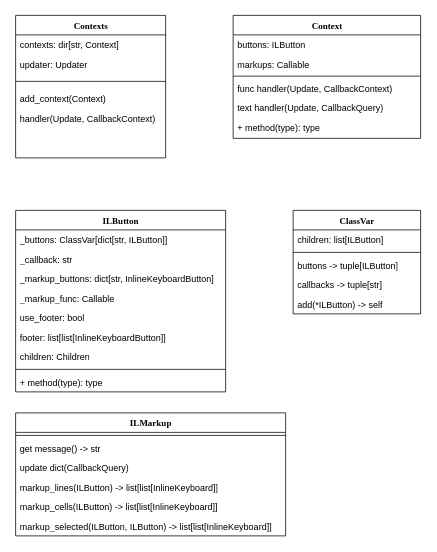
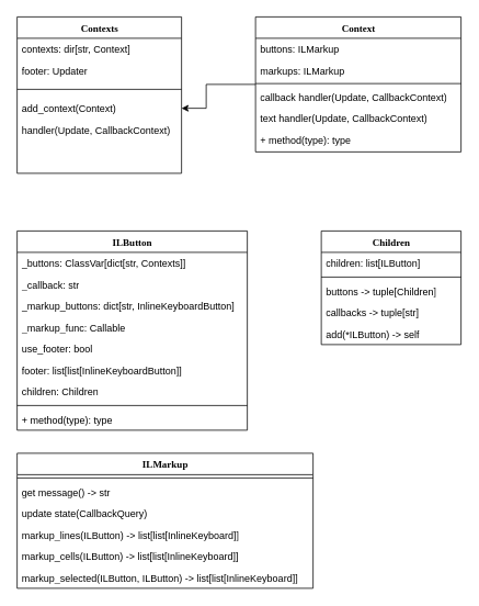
  <mxCell id="0" />
  <mxCell id="1" parent="0" />
  <mxCell id="2" value="ILButton" style="swimlane;html=1;fontStyle=1;align=center;verticalAlign=top;childLayout=stackLayout;horizontal=1;startSize=26;horizontalStack=0;resizeParent=1;resizeLast=0;collapsible=1;marginBottom=0;swimlaneFillColor=#ffffff;rounded=0;shadow=0;comic=0;labelBackgroundColor=none;strokeWidth=1;fillColor=none;fontFamily=Verdana;fontSize=12" parent="1" vertex="1"><mxGeometry x="20" y="280" width="280" height="242" as="geometry" /></mxCell>
- <mxCell id="3" value="_buttons: ClassVar[dict[str, ILButton]]" style="text;html=1;strokeColor=none;fillColor=none;align=left;verticalAlign=top;spacingLeft=4;spacingRight=4;whiteSpace=wrap;overflow=hidden;rotatable=0;points=[[0,0.5],[1,0.5]];portConstraint=eastwest;" parent="2" vertex="1"><mxGeometry y="26" width="280" height="26" as="geometry" /></mxCell>
+ <mxCell id="3" value="_buttons: ClassVar[dict[str, Contexts]]" style="text;html=1;strokeColor=none;fillColor=none;align=left;verticalAlign=top;spacingLeft=4;spacingRight=4;whiteSpace=wrap;overflow=hidden;rotatable=0;points=[[0,0.5],[1,0.5]];portConstraint=eastwest;" parent="2" vertex="1"><mxGeometry y="26" width="280" height="26" as="geometry" /></mxCell>
  <mxCell id="4" value="_callback: str" style="text;html=1;strokeColor=none;fillColor=none;align=left;verticalAlign=top;spacingLeft=4;spacingRight=4;whiteSpace=wrap;overflow=hidden;rotatable=0;points=[[0,0.5],[1,0.5]];portConstraint=eastwest;" parent="2" vertex="1"><mxGeometry y="52" width="280" height="26" as="geometry" /></mxCell>
  <mxCell id="5" value="_markup_buttons: dict[str, InlineKeyboardButton]" style="text;html=1;strokeColor=none;fillColor=none;align=left;verticalAlign=top;spacingLeft=4;spacingRight=4;whiteSpace=wrap;overflow=hidden;rotatable=0;points=[[0,0.5],[1,0.5]];portConstraint=eastwest;" parent="2" vertex="1"><mxGeometry y="78" width="280" height="26" as="geometry" /></mxCell>
  <mxCell id="6" value="_markup_func: Callable" style="text;html=1;strokeColor=none;fillColor=none;align=left;verticalAlign=top;spacingLeft=4;spacingRight=4;whiteSpace=wrap;overflow=hidden;rotatable=0;points=[[0,0.5],[1,0.5]];portConstraint=eastwest;" vertex="1" parent="2"><mxGeometry y="104" width="280" height="26" as="geometry" /></mxCell>
  <mxCell id="7" value="use_footer: bool" style="text;html=1;strokeColor=none;fillColor=none;align=left;verticalAlign=top;spacingLeft=4;spacingRight=4;whiteSpace=wrap;overflow=hidden;rotatable=0;points=[[0,0.5],[1,0.5]];portConstraint=eastwest;" vertex="1" parent="2"><mxGeometry y="130" width="280" height="26" as="geometry" /></mxCell>
  <mxCell id="8" value="footer: list[list[InlineKeyboardButton]]" style="text;html=1;strokeColor=none;fillColor=none;align=left;verticalAlign=top;spacingLeft=4;spacingRight=4;whiteSpace=wrap;overflow=hidden;rotatable=0;points=[[0,0.5],[1,0.5]];portConstraint=eastwest;" vertex="1" parent="2"><mxGeometry y="156" width="280" height="26" as="geometry" /></mxCell>
  <mxCell id="9" value="children: Children" style="text;html=1;strokeColor=none;fillColor=none;align=left;verticalAlign=top;spacingLeft=4;spacingRight=4;whiteSpace=wrap;overflow=hidden;rotatable=0;points=[[0,0.5],[1,0.5]];portConstraint=eastwest;" vertex="1" parent="2"><mxGeometry y="182" width="280" height="26" as="geometry" /></mxCell>
  <mxCell id="10" value="" style="line;html=1;strokeWidth=1;fillColor=none;align=left;verticalAlign=middle;spacingTop=-1;spacingLeft=3;spacingRight=3;rotatable=0;labelPosition=right;points=[];portConstraint=eastwest;" parent="2" vertex="1"><mxGeometry y="208" width="280" height="8" as="geometry" /></mxCell>
  <mxCell id="11" value="+ method(type): type" style="text;html=1;strokeColor=none;fillColor=none;align=left;verticalAlign=top;spacingLeft=4;spacingRight=4;whiteSpace=wrap;overflow=hidden;rotatable=0;points=[[0,0.5],[1,0.5]];portConstraint=eastwest;" parent="2" vertex="1"><mxGeometry y="216" width="280" height="26" as="geometry" /></mxCell>
  <mxCell id="12" value="Contexts" style="swimlane;html=1;fontStyle=1;align=center;verticalAlign=top;childLayout=stackLayout;horizontal=1;startSize=26;horizontalStack=0;resizeParent=1;resizeLast=0;collapsible=1;marginBottom=0;swimlaneFillColor=#ffffff;rounded=0;shadow=0;comic=0;labelBackgroundColor=none;strokeWidth=1;fillColor=none;fontFamily=Verdana;fontSize=12" parent="1" vertex="1"><mxGeometry x="20" y="20" width="200" height="190" as="geometry"><mxRectangle x="35" y="132" width="100" height="30" as="alternateBounds" /></mxGeometry></mxCell>
  <mxCell id="13" value="contexts: dir[str, Context]" style="text;html=1;strokeColor=none;fillColor=none;align=left;verticalAlign=top;spacingLeft=4;spacingRight=4;whiteSpace=wrap;overflow=hidden;rotatable=0;points=[[0,0.5],[1,0.5]];portConstraint=eastwest;" parent="12" vertex="1"><mxGeometry y="26" width="200" height="26" as="geometry" /></mxCell>
- <mxCell id="14" value="updater: Updater" style="text;html=1;strokeColor=none;fillColor=none;align=left;verticalAlign=top;spacingLeft=4;spacingRight=4;whiteSpace=wrap;overflow=hidden;rotatable=0;points=[[0,0.5],[1,0.5]];portConstraint=eastwest;" parent="12" vertex="1"><mxGeometry y="52" width="200" height="26" as="geometry" /></mxCell>
+ <mxCell id="14" value="footer: Updater" style="text;html=1;strokeColor=none;fillColor=none;align=left;verticalAlign=top;spacingLeft=4;spacingRight=4;whiteSpace=wrap;overflow=hidden;rotatable=0;points=[[0,0.5],[1,0.5]];portConstraint=eastwest;" parent="12" vertex="1"><mxGeometry y="52" width="200" height="26" as="geometry" /></mxCell>
  <mxCell id="15" value="" style="line;html=1;strokeWidth=1;fillColor=none;align=left;verticalAlign=middle;spacingTop=-1;spacingLeft=3;spacingRight=3;rotatable=0;labelPosition=right;points=[];portConstraint=eastwest;" parent="12" vertex="1"><mxGeometry y="78" width="200" height="20" as="geometry" /></mxCell>
  <mxCell id="16" value="add_context(Context)" style="text;html=1;strokeColor=none;fillColor=none;align=left;verticalAlign=top;spacingLeft=4;spacingRight=4;whiteSpace=wrap;overflow=hidden;rotatable=0;points=[[0,0.5],[1,0.5]];portConstraint=eastwest;" parent="12" vertex="1"><mxGeometry y="98" width="200" height="26" as="geometry" /></mxCell>
  <mxCell id="17" value="handler(Update, CallbackContext)" style="text;html=1;strokeColor=none;fillColor=none;align=left;verticalAlign=top;spacingLeft=4;spacingRight=4;whiteSpace=wrap;overflow=hidden;rotatable=0;points=[[0,0.5],[1,0.5]];portConstraint=eastwest;" vertex="1" parent="12"><mxGeometry y="124" width="200" height="26" as="geometry" /></mxCell>
+ <mxCell id="18" style="edgeStyle=orthogonalEdgeStyle;rounded=0;orthogonalLoop=1;jettySize=auto;html=1;entryX=1;entryY=0.5;entryDx=0;entryDy=0;" edge="1" parent="1" source="19" target="16"><mxGeometry relative="1" as="geometry"><Array as="points"><mxPoint x="250" y="102" /><mxPoint x="250" y="131" /></Array></mxGeometry></mxCell>
  <mxCell id="19" value="Context" style="swimlane;html=1;fontStyle=1;align=center;verticalAlign=top;childLayout=stackLayout;horizontal=1;startSize=26;horizontalStack=0;resizeParent=1;resizeLast=0;collapsible=1;marginBottom=0;swimlaneFillColor=#ffffff;rounded=0;shadow=0;comic=0;labelBackgroundColor=none;strokeWidth=1;fillColor=none;fontFamily=Verdana;fontSize=12" parent="1" vertex="1"><mxGeometry x="310" y="20" width="250" height="164" as="geometry"><mxRectangle x="350" y="70.0" width="90" height="30" as="alternateBounds" /></mxGeometry></mxCell>
- <mxCell id="20" value="buttons: ILButton" style="text;html=1;strokeColor=none;fillColor=none;align=left;verticalAlign=top;spacingLeft=4;spacingRight=4;whiteSpace=wrap;overflow=hidden;rotatable=0;points=[[0,0.5],[1,0.5]];portConstraint=eastwest;" parent="19" vertex="1"><mxGeometry y="26" width="250" height="26" as="geometry" /></mxCell>
- <mxCell id="21" value="markups: Callable" style="text;html=1;strokeColor=none;fillColor=none;align=left;verticalAlign=top;spacingLeft=4;spacingRight=4;whiteSpace=wrap;overflow=hidden;rotatable=0;points=[[0,0.5],[1,0.5]];portConstraint=eastwest;" parent="19" vertex="1"><mxGeometry y="52" width="250" height="26" as="geometry" /></mxCell>
+ <mxCell id="20" value="buttons: ILMarkup" style="text;html=1;strokeColor=none;fillColor=none;align=left;verticalAlign=top;spacingLeft=4;spacingRight=4;whiteSpace=wrap;overflow=hidden;rotatable=0;points=[[0,0.5],[1,0.5]];portConstraint=eastwest;" parent="19" vertex="1"><mxGeometry y="26" width="250" height="26" as="geometry" /></mxCell>
+ <mxCell id="21" value="markups: ILMarkup" style="text;html=1;strokeColor=none;fillColor=none;align=left;verticalAlign=top;spacingLeft=4;spacingRight=4;whiteSpace=wrap;overflow=hidden;rotatable=0;points=[[0,0.5],[1,0.5]];portConstraint=eastwest;" parent="19" vertex="1"><mxGeometry y="52" width="250" height="26" as="geometry" /></mxCell>
  <mxCell id="22" value="" style="line;html=1;strokeWidth=1;fillColor=none;align=left;verticalAlign=middle;spacingTop=-1;spacingLeft=3;spacingRight=3;rotatable=0;labelPosition=right;points=[];portConstraint=eastwest;" parent="19" vertex="1"><mxGeometry y="78" width="250" height="6" as="geometry" /></mxCell>
- <mxCell id="23" value="func handler(Update, CallbackContext)" style="text;html=1;strokeColor=none;fillColor=none;align=left;verticalAlign=top;spacingLeft=4;spacingRight=4;whiteSpace=wrap;overflow=hidden;rotatable=0;points=[[0,0.5],[1,0.5]];portConstraint=eastwest;" parent="19" vertex="1"><mxGeometry y="84" width="250" height="26" as="geometry" /></mxCell>
- <mxCell id="24" value="text handler(Update, CallbackQuery)" style="text;html=1;strokeColor=none;fillColor=none;align=left;verticalAlign=top;spacingLeft=4;spacingRight=4;whiteSpace=wrap;overflow=hidden;rotatable=0;points=[[0,0.5],[1,0.5]];portConstraint=eastwest;" parent="19" vertex="1"><mxGeometry y="110" width="250" height="26" as="geometry" /></mxCell>
+ <mxCell id="23" value="callback handler(Update, CallbackContext)" style="text;html=1;strokeColor=none;fillColor=none;align=left;verticalAlign=top;spacingLeft=4;spacingRight=4;whiteSpace=wrap;overflow=hidden;rotatable=0;points=[[0,0.5],[1,0.5]];portConstraint=eastwest;" parent="19" vertex="1"><mxGeometry y="84" width="250" height="26" as="geometry" /></mxCell>
+ <mxCell id="24" value="text handler(Update, CallbackContext)" style="text;html=1;strokeColor=none;fillColor=none;align=left;verticalAlign=top;spacingLeft=4;spacingRight=4;whiteSpace=wrap;overflow=hidden;rotatable=0;points=[[0,0.5],[1,0.5]];portConstraint=eastwest;" parent="19" vertex="1"><mxGeometry y="110" width="250" height="26" as="geometry" /></mxCell>
  <mxCell id="25" value="+ method(type): type" style="text;html=1;strokeColor=none;fillColor=none;align=left;verticalAlign=top;spacingLeft=4;spacingRight=4;whiteSpace=wrap;overflow=hidden;rotatable=0;points=[[0,0.5],[1,0.5]];portConstraint=eastwest;" parent="19" vertex="1"><mxGeometry y="136" width="250" height="26" as="geometry" /></mxCell>
  <mxCell id="26" value="ILMarkup" style="swimlane;html=1;fontStyle=1;align=center;verticalAlign=top;childLayout=stackLayout;horizontal=1;startSize=26;horizontalStack=0;resizeParent=1;resizeLast=0;collapsible=1;marginBottom=0;swimlaneFillColor=#ffffff;rounded=0;shadow=0;comic=0;labelBackgroundColor=none;strokeWidth=1;fillColor=none;fontFamily=Verdana;fontSize=12" parent="1" vertex="1"><mxGeometry x="20" y="550" width="360" height="164" as="geometry" /></mxCell>
  <mxCell id="27" value="" style="line;html=1;strokeWidth=1;fillColor=none;align=left;verticalAlign=middle;spacingTop=-1;spacingLeft=3;spacingRight=3;rotatable=0;labelPosition=right;points=[];portConstraint=eastwest;" parent="26" vertex="1"><mxGeometry y="26" width="360" height="8" as="geometry" /></mxCell>
  <mxCell id="28" value="get message() -&amp;gt; str" style="text;html=1;strokeColor=none;fillColor=none;align=left;verticalAlign=top;spacingLeft=4;spacingRight=4;whiteSpace=wrap;overflow=hidden;rotatable=0;points=[[0,0.5],[1,0.5]];portConstraint=eastwest;" parent="26" vertex="1"><mxGeometry y="34" width="360" height="26" as="geometry" /></mxCell>
- <mxCell id="29" value="update dict(CallbackQuery)" style="text;html=1;strokeColor=none;fillColor=none;align=left;verticalAlign=top;spacingLeft=4;spacingRight=4;whiteSpace=wrap;overflow=hidden;rotatable=0;points=[[0,0.5],[1,0.5]];portConstraint=eastwest;" vertex="1" parent="26"><mxGeometry y="60" width="360" height="26" as="geometry" /></mxCell>
+ <mxCell id="29" value="update state(CallbackQuery)" style="text;html=1;strokeColor=none;fillColor=none;align=left;verticalAlign=top;spacingLeft=4;spacingRight=4;whiteSpace=wrap;overflow=hidden;rotatable=0;points=[[0,0.5],[1,0.5]];portConstraint=eastwest;" vertex="1" parent="26"><mxGeometry y="60" width="360" height="26" as="geometry" /></mxCell>
  <mxCell id="30" value="markup_lines(ILButton) -&amp;gt; list[list[InlineKeyboard]]" style="text;html=1;strokeColor=none;fillColor=none;align=left;verticalAlign=top;spacingLeft=4;spacingRight=4;whiteSpace=wrap;overflow=hidden;rotatable=0;points=[[0,0.5],[1,0.5]];portConstraint=eastwest;" vertex="1" parent="26"><mxGeometry y="86" width="360" height="26" as="geometry" /></mxCell>
  <mxCell id="31" value="markup_cells(ILButton) -&amp;gt; list[list[InlineKeyboard]]" style="text;html=1;strokeColor=none;fillColor=none;align=left;verticalAlign=top;spacingLeft=4;spacingRight=4;whiteSpace=wrap;overflow=hidden;rotatable=0;points=[[0,0.5],[1,0.5]];portConstraint=eastwest;" vertex="1" parent="26"><mxGeometry y="112" width="360" height="26" as="geometry" /></mxCell>
  <mxCell id="32" value="markup_selected(ILButton, ILButton) -&amp;gt; list[list[InlineKeyboard]]" style="text;html=1;strokeColor=none;fillColor=none;align=left;verticalAlign=top;spacingLeft=4;spacingRight=4;whiteSpace=wrap;overflow=hidden;rotatable=0;points=[[0,0.5],[1,0.5]];portConstraint=eastwest;" vertex="1" parent="26"><mxGeometry y="138" width="360" height="26" as="geometry" /></mxCell>
- <mxCell id="33" value="ClassVar" style="swimlane;html=1;fontStyle=1;align=center;verticalAlign=top;childLayout=stackLayout;horizontal=1;startSize=26;horizontalStack=0;resizeParent=1;resizeLast=0;collapsible=1;marginBottom=0;swimlaneFillColor=#ffffff;rounded=0;shadow=0;comic=0;labelBackgroundColor=none;strokeWidth=1;fillColor=none;fontFamily=Verdana;fontSize=12" vertex="1" parent="1"><mxGeometry x="390" y="280" width="170" height="138" as="geometry" /></mxCell>
+ <mxCell id="33" value="Children" style="swimlane;html=1;fontStyle=1;align=center;verticalAlign=top;childLayout=stackLayout;horizontal=1;startSize=26;horizontalStack=0;resizeParent=1;resizeLast=0;collapsible=1;marginBottom=0;swimlaneFillColor=#ffffff;rounded=0;shadow=0;comic=0;labelBackgroundColor=none;strokeWidth=1;fillColor=none;fontFamily=Verdana;fontSize=12" vertex="1" parent="1"><mxGeometry x="390" y="280" width="170" height="138" as="geometry" /></mxCell>
  <mxCell id="34" value="children: list[ILButton]" style="text;html=1;strokeColor=none;fillColor=none;align=left;verticalAlign=top;spacingLeft=4;spacingRight=4;whiteSpace=wrap;overflow=hidden;rotatable=0;points=[[0,0.5],[1,0.5]];portConstraint=eastwest;" vertex="1" parent="33"><mxGeometry y="26" width="170" height="26" as="geometry" /></mxCell>
  <mxCell id="35" value="" style="line;html=1;strokeWidth=1;fillColor=none;align=left;verticalAlign=middle;spacingTop=-1;spacingLeft=3;spacingRight=3;rotatable=0;labelPosition=right;points=[];portConstraint=eastwest;" vertex="1" parent="33"><mxGeometry y="52" width="170" height="8" as="geometry" /></mxCell>
- <mxCell id="36" value="buttons -&amp;gt; tuple[ILButton]" style="text;html=1;strokeColor=none;fillColor=none;align=left;verticalAlign=top;spacingLeft=4;spacingRight=4;whiteSpace=wrap;overflow=hidden;rotatable=0;points=[[0,0.5],[1,0.5]];portConstraint=eastwest;" vertex="1" parent="33"><mxGeometry y="60" width="170" height="26" as="geometry" /></mxCell>
+ <mxCell id="36" value="buttons -&amp;gt; tuple[Children]" style="text;html=1;strokeColor=none;fillColor=none;align=left;verticalAlign=top;spacingLeft=4;spacingRight=4;whiteSpace=wrap;overflow=hidden;rotatable=0;points=[[0,0.5],[1,0.5]];portConstraint=eastwest;" vertex="1" parent="33"><mxGeometry y="60" width="170" height="26" as="geometry" /></mxCell>
  <mxCell id="37" value="callbacks -&amp;gt; tuple[str]" style="text;html=1;strokeColor=none;fillColor=none;align=left;verticalAlign=top;spacingLeft=4;spacingRight=4;whiteSpace=wrap;overflow=hidden;rotatable=0;points=[[0,0.5],[1,0.5]];portConstraint=eastwest;" vertex="1" parent="33"><mxGeometry y="86" width="170" height="26" as="geometry" /></mxCell>
  <mxCell id="38" value="add(*ILButton) -&amp;gt; self" style="text;html=1;strokeColor=none;fillColor=none;align=left;verticalAlign=top;spacingLeft=4;spacingRight=4;whiteSpace=wrap;overflow=hidden;rotatable=0;points=[[0,0.5],[1,0.5]];portConstraint=eastwest;" vertex="1" parent="33"><mxGeometry y="112" width="170" height="26" as="geometry" /></mxCell>
